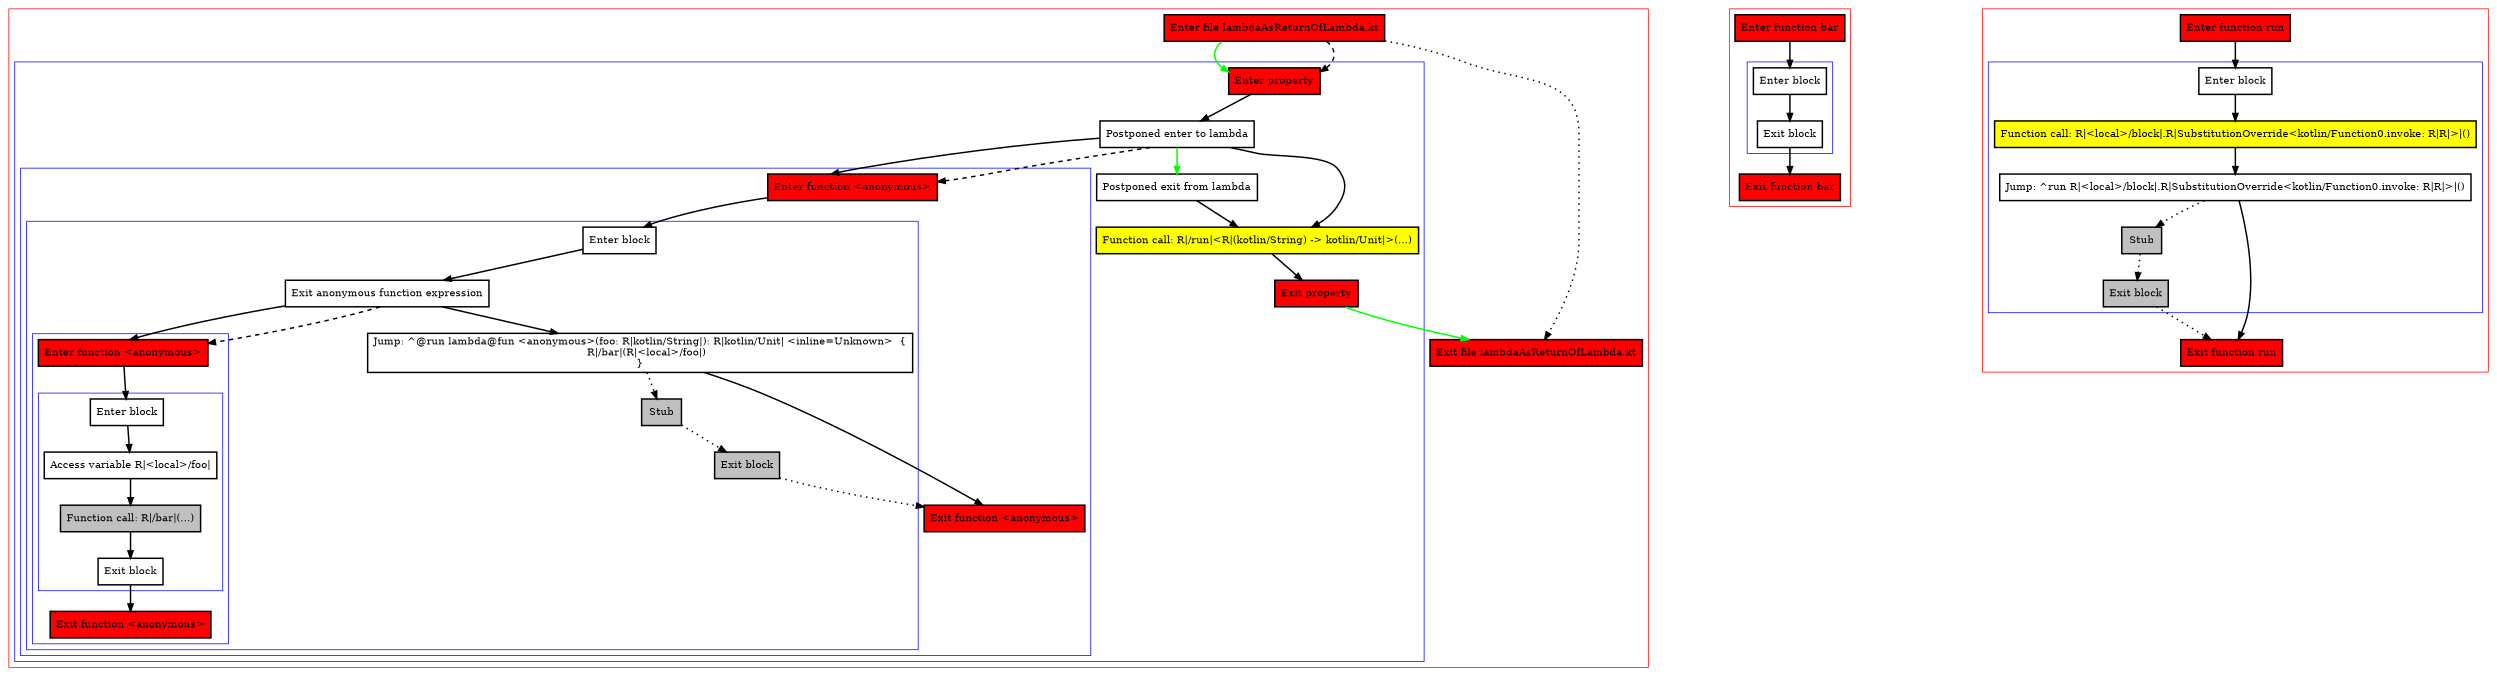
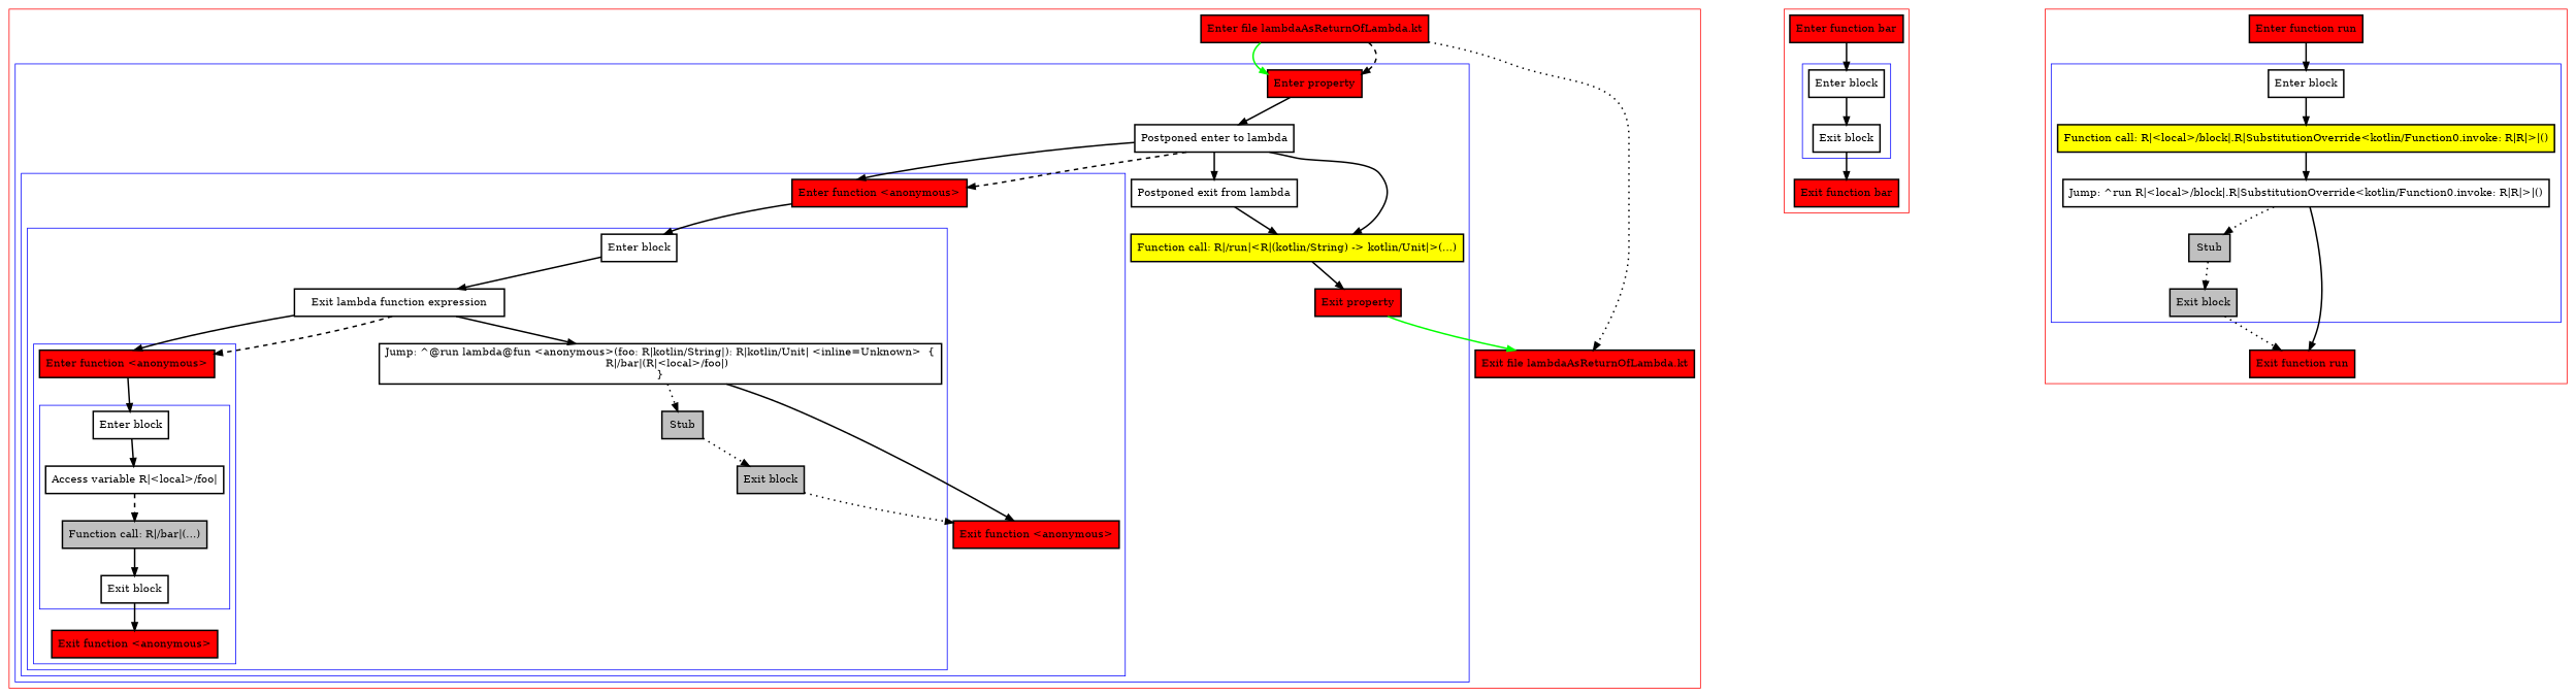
  digraph {
    nodesep=3
    node [penwidth=2 shape=box style=filled]
    edge [penwidth=2]
    n1 [label="Enter block" style=""]
    n2 [label="Access variable R|<local>/foo|" style=""]
    n3 [fillcolor=gray label="Function call: R|/bar|(...)"]
    n4 [label="Exit block" style=""]
    n5 [fillcolor=red label="Enter function <anonymous>"]
    n6 [fillcolor=red label="Exit function <anonymous>"]
    n7 [label="Enter block" style=""]
-   n8 [label="Exit anonymous function expression" style=""]
+   n8 [label="Exit lambda function expression" style=""]
    n9 [label="Jump: ^@run lambda@fun <anonymous>(foo: R|kotlin/String|): R|kotlin/Unit| <inline=Unknown>  {\n    R|/bar|(R|<local>/foo|)\n}\n" style=""]
    n10 [fillcolor=gray label=Stub]
    n11 [fillcolor=gray label="Exit block"]
    n12 [fillcolor=red label="Enter function <anonymous>"]
    n13 [fillcolor=red label="Exit function <anonymous>"]
    n14 [fillcolor=red label="Enter property"]
    n15 [label="Postponed enter to lambda" style=""]
    n16 [label="Postponed exit from lambda" style=""]
    n17 [fillcolor=yellow label="Function call: R|/run|<R|(kotlin/String) -> kotlin/Unit|>(...)"]
    n18 [fillcolor=red label="Exit property"]
    n19 [fillcolor=red label="Enter file lambdaAsReturnOfLambda.kt"]
    n20 [fillcolor=red label="Exit file lambdaAsReturnOfLambda.kt"]
    n21 [label="Enter block" style=""]
    n22 [label="Exit block" style=""]
    n23 [fillcolor=red label="Enter function bar"]
    n24 [fillcolor=red label="Exit function bar"]
    n25 [label="Enter block" style=""]
    n26 [fillcolor=yellow label="Function call: R|<local>/block|.R|SubstitutionOverride<kotlin/Function0.invoke: R|R|>|()"]
    n27 [label="Jump: ^run R|<local>/block|.R|SubstitutionOverride<kotlin/Function0.invoke: R|R|>|()" style=""]
    n28 [fillcolor=gray label=Stub]
    n29 [fillcolor=gray label="Exit block"]
    n30 [fillcolor=red label="Enter function run"]
    n31 [fillcolor=red label="Exit function run"]
    subgraph cluster_1 {
      color=red
      n19
      n20
      subgraph cluster_2 {
        color=blue
        n14
        n15
        n16
        n17
        n18
        subgraph cluster_3 {
          color=blue
          n12
          n13
          subgraph cluster_4 {
            color=blue
            n7
            n8
            n9
            n10
            n11
            subgraph cluster_5 {
              color=blue
              n5
              n6
              subgraph cluster_6 {
                color=blue
                n1
                n2
                n3
                n4
              }
            }
          }
        }
      }
    }
    subgraph cluster_7 {
      color=red
      n23
      n24
      subgraph cluster_8 {
        color=blue
        n21
        n22
      }
    }
    subgraph cluster_9 {
      color=red
      n30
      n31
      subgraph cluster_10 {
        color=blue
        n25
        n26
        n27
        n28
        n29
      }
    }
    n1 -> n2
-   n2 -> n3
+   n2 -> n3 [style=dashed]
    n3 -> n4
    n4 -> n6
    n5 -> n1
    n7 -> n8
    n8 -> n5
    n8 -> n5 [style=dashed]
    n8 -> n9
    n9 -> n10 [style=dotted]
    n9 -> n13
    n10 -> n11 [style=dotted]
    n11 -> n13 [style=dotted]
    n12 -> n7
    n14 -> n15
    n15 -> n12
    n15 -> n12 [style=dashed]
-   n15 -> n16 [color=green]
+   n15 -> n16
    n15 -> n17
    n16 -> n17
    n17 -> n18
    n18 -> n20 [color=green]
    n19 -> n14 [color=green]
    n19 -> n14 [style=dashed]
    n19 -> n20 [style=dotted]
    n21 -> n22
    n22 -> n24
    n23 -> n21
    n25 -> n26
    n26 -> n27
    n27 -> n28 [style=dotted]
    n27 -> n31
    n28 -> n29 [style=dotted]
    n29 -> n31 [style=dotted]
    n30 -> n25
  }
